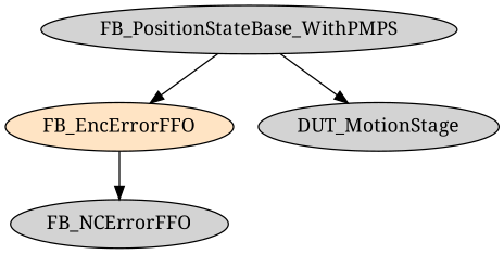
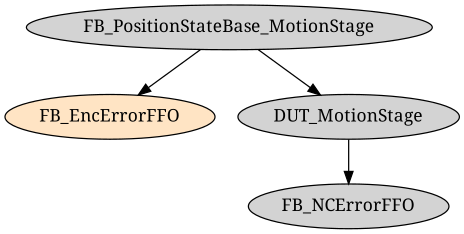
  digraph {
    fontname="Noto Serif"
    node [fontname="Noto Serif" style=filled]
    edge [fontname="Noto Serif"]
    FB_EncErrorFFO [fillcolor=bisque]
    FB_NCErrorFFO
-   FB_PositionStateBase_WithPMPS
+   FB_PositionStateBase_WithPMPS [label=FB_PositionStateBase_MotionStage]
    DUT_MotionStage
-   FB_EncErrorFFO -> FB_NCErrorFFO
+   DUT_MotionStage -> FB_NCErrorFFO
    FB_PositionStateBase_WithPMPS -> FB_EncErrorFFO
    FB_PositionStateBase_WithPMPS -> DUT_MotionStage
  }
